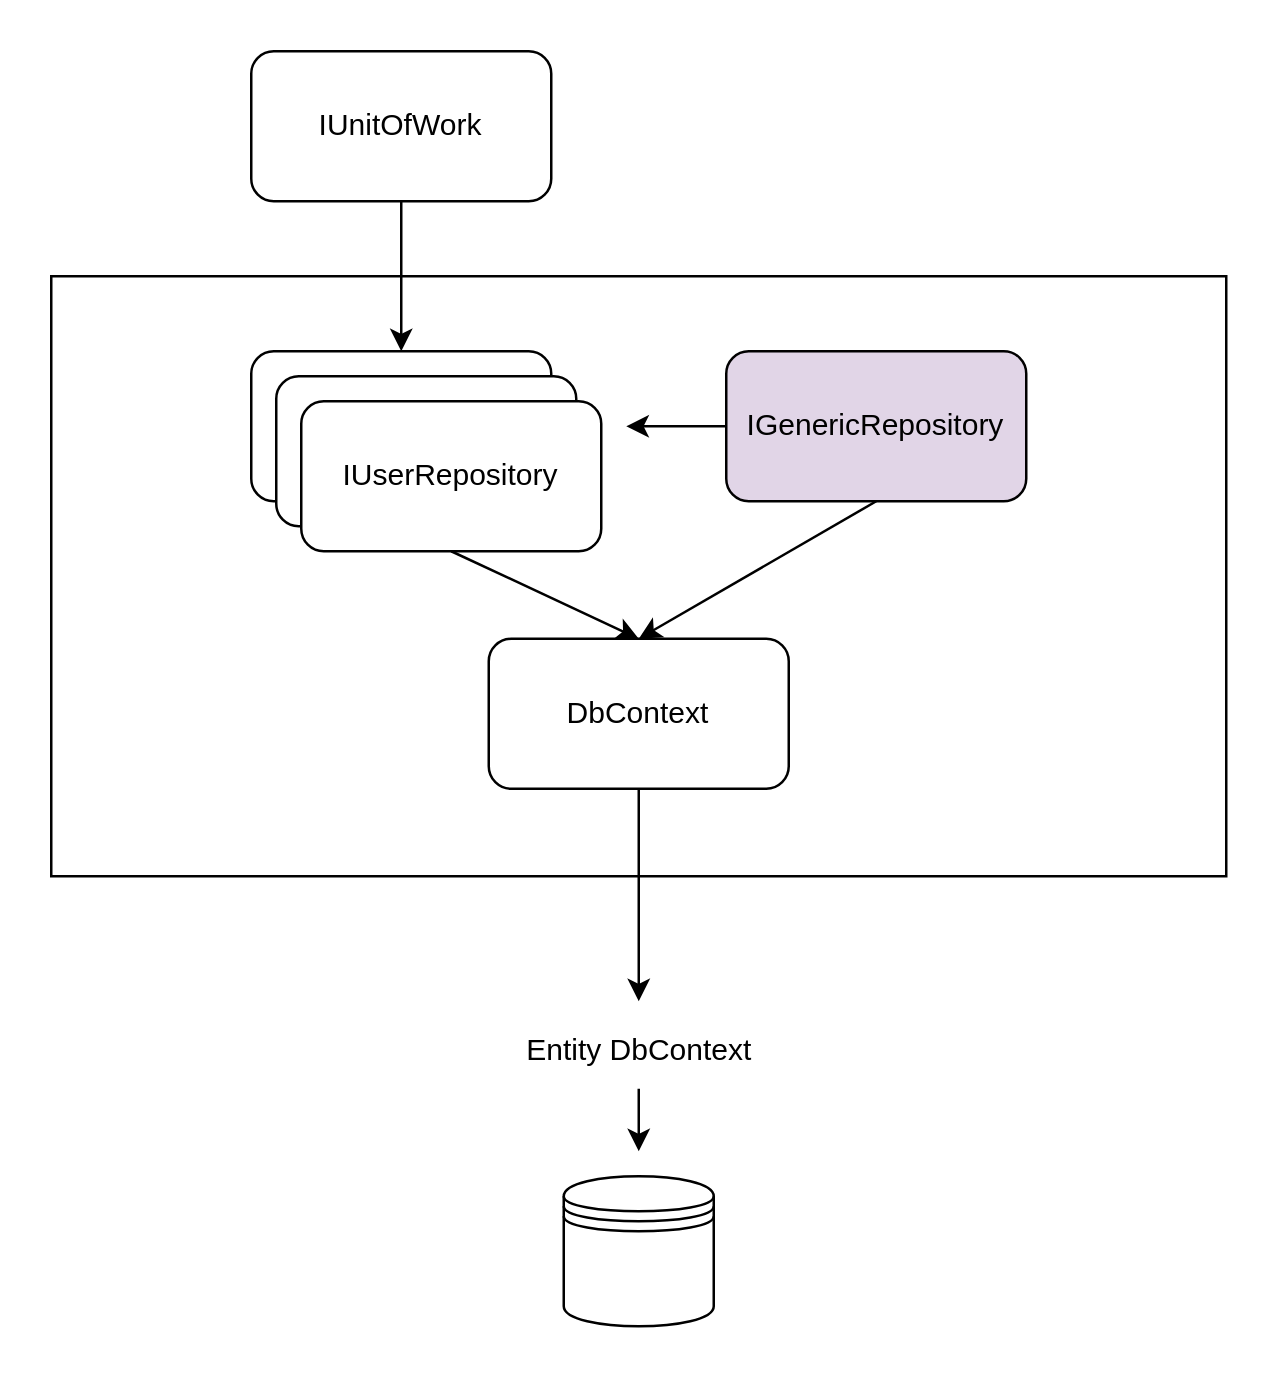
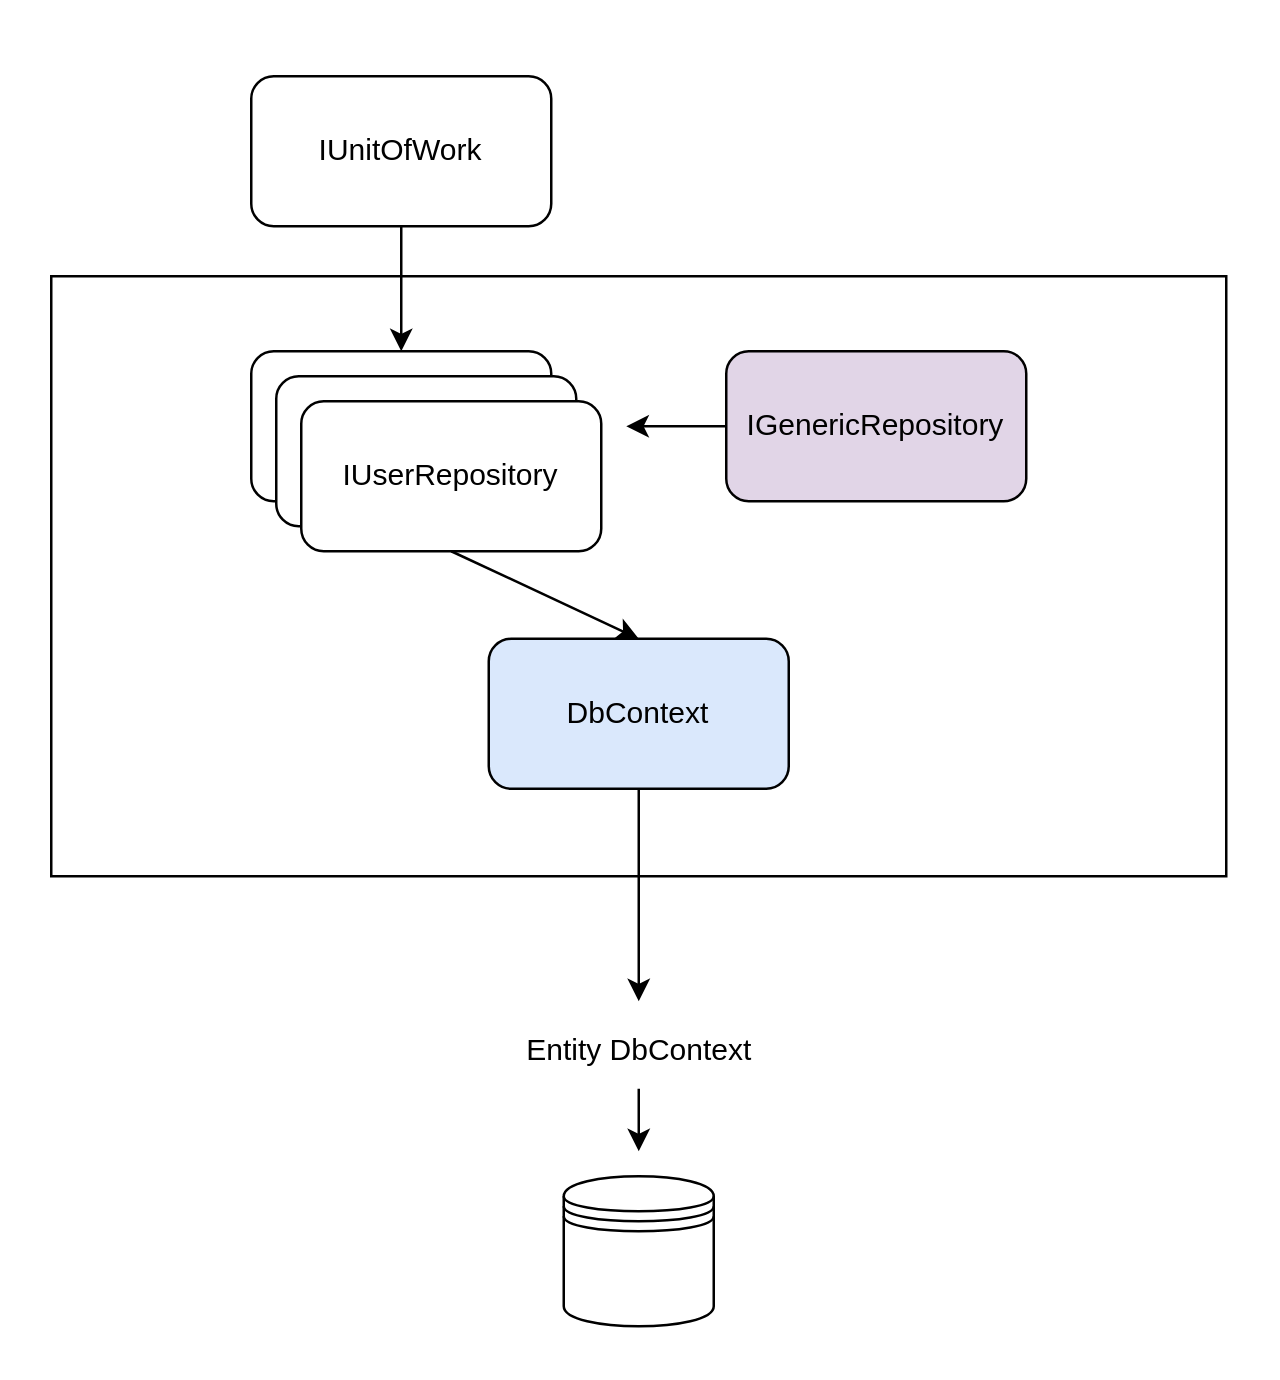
  <mxCell id="0" />
  <mxCell id="1" parent="0" />
  <mxCell id="2" value="" style="whiteSpace=wrap;html=1;" vertex="1" parent="1"><mxGeometry x="20" y="110" width="470" height="240" as="geometry" /></mxCell>
  <mxCell id="3" style="edgeStyle=none;html=1;exitX=0.5;exitY=1;exitDx=0;exitDy=0;" edge="1" parent="1" source="4"><mxGeometry relative="1" as="geometry"><mxPoint x="160" y="140" as="targetPoint" /></mxGeometry></mxCell>
- <mxCell id="4" value="IUnitOfWork" style="rounded=1;whiteSpace=wrap;html=1;" parent="1" vertex="1"><mxGeometry x="100" y="20" width="120" height="60" as="geometry" /></mxCell>
+ <mxCell id="4" value="IUnitOfWork" style="rounded=1;whiteSpace=wrap;html=1;" parent="1" vertex="1"><mxGeometry x="100" y="30" width="120" height="60" as="geometry" /></mxCell>
  <mxCell id="5" value="" style="group" vertex="1" connectable="0" parent="1"><mxGeometry x="100" y="140" width="310" height="175" as="geometry" /></mxCell>
  <mxCell id="6" value="IUserRepository" style="rounded=1;whiteSpace=wrap;html=1;" vertex="1" parent="5"><mxGeometry width="120" height="60" as="geometry" /></mxCell>
  <mxCell id="7" value="IUserRepository" style="rounded=1;whiteSpace=wrap;html=1;" vertex="1" parent="5"><mxGeometry x="10" y="10" width="120" height="60" as="geometry" /></mxCell>
  <mxCell id="8" value="IUserRepository" style="rounded=1;whiteSpace=wrap;html=1;" vertex="1" parent="5"><mxGeometry x="20" y="20" width="120" height="60" as="geometry" /></mxCell>
  <mxCell id="9" style="edgeStyle=none;html=1;exitX=0;exitY=0.5;exitDx=0;exitDy=0;" edge="1" parent="5" source="10"><mxGeometry relative="1" as="geometry"><mxPoint x="150" y="30" as="targetPoint" /></mxGeometry></mxCell>
  <mxCell id="10" value="IGenericRepository" style="rounded=1;whiteSpace=wrap;html=1;fillColor=#e1d5e7;" vertex="1" parent="5"><mxGeometry x="190" width="120" height="60" as="geometry" /></mxCell>
- <mxCell id="11" value="DbContext" style="rounded=1;whiteSpace=wrap;html=1;" vertex="1" parent="5"><mxGeometry x="95" y="115" width="120" height="60" as="geometry" /></mxCell>
+ <mxCell id="11" value="DbContext" style="rounded=1;whiteSpace=wrap;html=1;fillColor=#dae8fc;" vertex="1" parent="5"><mxGeometry x="95" y="115" width="120" height="60" as="geometry" /></mxCell>
  <mxCell id="12" style="edgeStyle=none;html=1;exitX=0.5;exitY=1;exitDx=0;exitDy=0;entryX=0.5;entryY=0;entryDx=0;entryDy=0;" edge="1" parent="5" source="8" target="11"><mxGeometry relative="1" as="geometry" /></mxCell>
- <mxCell id="13" style="edgeStyle=none;html=1;exitX=0.5;exitY=1;exitDx=0;exitDy=0;entryX=0.5;entryY=0;entryDx=0;entryDy=0;" edge="1" parent="5" source="10" target="11"><mxGeometry relative="1" as="geometry" /></mxCell>
  <mxCell id="14" value="&lt;br&gt;" style="text;html=1;align=center;verticalAlign=middle;resizable=0;points=[];autosize=1;strokeColor=none;fillColor=none;" vertex="1" parent="5"><mxGeometry x="50" y="85" width="20" height="30" as="geometry" /></mxCell>
  <mxCell id="15" style="edgeStyle=none;html=1;exitX=0.5;exitY=1;exitDx=0;exitDy=0;" edge="1" parent="1" source="11"><mxGeometry relative="1" as="geometry"><mxPoint x="255" y="400" as="targetPoint" /></mxGeometry></mxCell>
  <mxCell id="16" value="" style="shape=datastore;whiteSpace=wrap;html=1;" vertex="1" parent="1"><mxGeometry x="225" y="470" width="60" height="60" as="geometry" /></mxCell>
  <mxCell id="17" value="" style="edgeStyle=none;html=1;" edge="1" parent="1" source="18"><mxGeometry relative="1" as="geometry"><mxPoint x="255" y="460" as="targetPoint" /></mxGeometry></mxCell>
  <mxCell id="18" value="Entity DbContext" style="text;html=1;align=center;verticalAlign=middle;resizable=0;points=[];autosize=1;strokeColor=none;fillColor=none;" vertex="1" parent="1"><mxGeometry x="195" y="405" width="120" height="30" as="geometry" /></mxCell>
